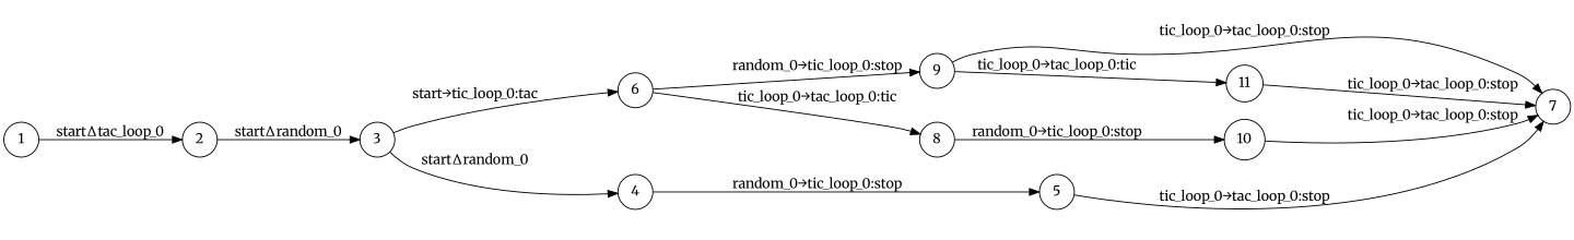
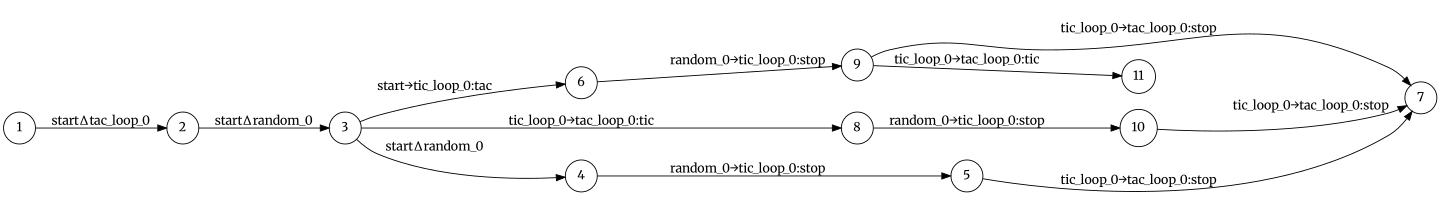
  digraph {
    fontname=Merriweather
    rankdir=LR
    node [fontname=Merriweather shape=circle]
    edge [fontname=Merriweather]
    n1 [label=1]
    n2 [label=2]
    n3 [label=6]
    n4 [label=9]
    n5 [label=8]
    n6 [label=7]
    n7 [label=11]
    n8 [label=10]
    n9 [label=5]
    n10 [label=4]
    n11 [label=3]
    n1 -> n2 [label="startΔtac_loop_0"]
    n2 -> n11 [label="startΔrandom_0"]
    n3 -> n4 [label="random_0→tic_loop_0:stop"]
-   n3 -> n5 [label="tic_loop_0→tac_loop_0:tic"]
+   n11 -> n5 [label="tic_loop_0→tac_loop_0:tic"]
    n4 -> n6 [label="tic_loop_0→tac_loop_0:stop"]
    n4 -> n7 [label="tic_loop_0→tac_loop_0:tic"]
    n5 -> n8 [label="random_0→tic_loop_0:stop"]
-   n7 -> n6 [label="tic_loop_0→tac_loop_0:stop"]
    n8 -> n6 [label="tic_loop_0→tac_loop_0:stop"]
    n9 -> n6 [label="tic_loop_0→tac_loop_0:stop"]
    n10 -> n9 [label="random_0→tic_loop_0:stop"]
    n11 -> n3 [label="start→tic_loop_0:tac"]
    n11 -> n10 [label="startΔrandom_0"]
  }
